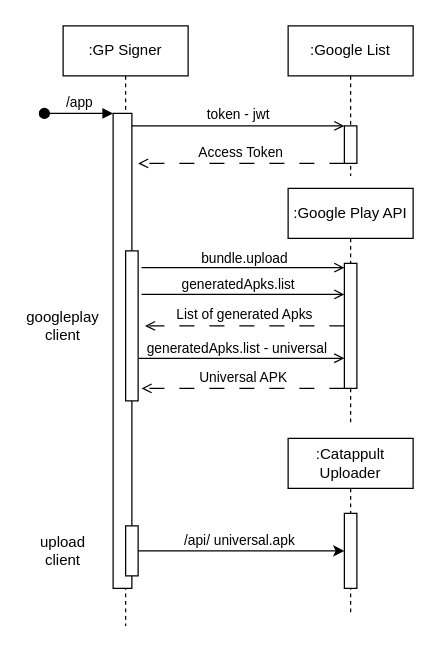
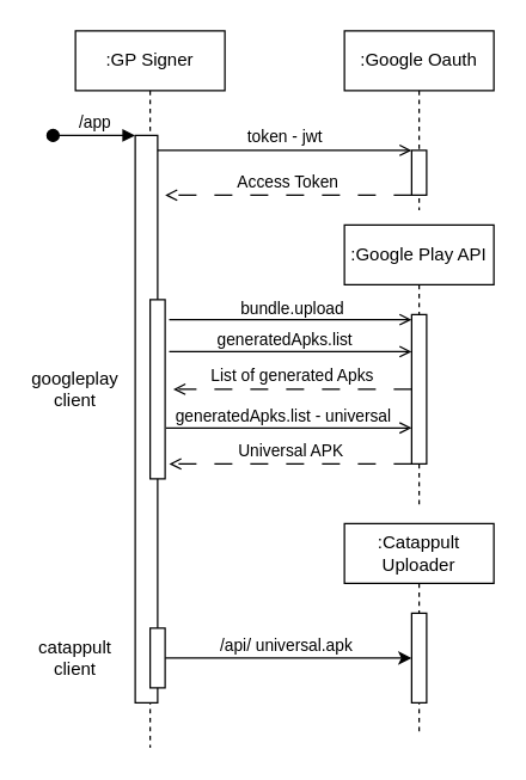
  <mxCell id="0" />
  <mxCell id="1" parent="0" />
  <mxCell id="2" value=":GP Signer" style="shape=umlLifeline;perimeter=lifelinePerimeter;whiteSpace=wrap;html=1;container=0;dropTarget=0;collapsible=0;recursiveResize=0;outlineConnect=0;portConstraint=eastwest;newEdgeStyle={&quot;edgeStyle&quot;:&quot;elbowEdgeStyle&quot;,&quot;elbow&quot;:&quot;vertical&quot;,&quot;curved&quot;:0,&quot;rounded&quot;:0};" parent="1" vertex="1"><mxGeometry x="50" y="20" width="100" height="480" as="geometry" /></mxCell>
  <mxCell id="3" value="" style="html=1;points=[];perimeter=orthogonalPerimeter;outlineConnect=0;targetShapes=umlLifeline;portConstraint=eastwest;newEdgeStyle={&quot;edgeStyle&quot;:&quot;elbowEdgeStyle&quot;,&quot;elbow&quot;:&quot;vertical&quot;,&quot;curved&quot;:0,&quot;rounded&quot;:0};" parent="2" vertex="1"><mxGeometry x="40" y="70" width="15" height="380" as="geometry" /></mxCell>
  <mxCell id="4" value="/app" style="html=1;verticalAlign=bottom;startArrow=oval;endArrow=block;startSize=8;edgeStyle=elbowEdgeStyle;elbow=vertical;curved=0;rounded=0;" parent="2" target="3" edge="1"><mxGeometry relative="1" as="geometry"><mxPoint x="-15" y="70" as="sourcePoint" /></mxGeometry></mxCell>
- <mxCell id="5" value=":Google List" style="shape=umlLifeline;perimeter=lifelinePerimeter;whiteSpace=wrap;html=1;container=0;dropTarget=0;collapsible=0;recursiveResize=0;outlineConnect=0;portConstraint=eastwest;newEdgeStyle={&quot;edgeStyle&quot;:&quot;elbowEdgeStyle&quot;,&quot;elbow&quot;:&quot;vertical&quot;,&quot;curved&quot;:0,&quot;rounded&quot;:0};" parent="1" vertex="1"><mxGeometry x="230" y="20" width="100" height="120" as="geometry" /></mxCell>
+ <mxCell id="5" value=":Google Oauth" style="shape=umlLifeline;perimeter=lifelinePerimeter;whiteSpace=wrap;html=1;container=0;dropTarget=0;collapsible=0;recursiveResize=0;outlineConnect=0;portConstraint=eastwest;newEdgeStyle={&quot;edgeStyle&quot;:&quot;elbowEdgeStyle&quot;,&quot;elbow&quot;:&quot;vertical&quot;,&quot;curved&quot;:0,&quot;rounded&quot;:0};" parent="1" vertex="1"><mxGeometry x="230" y="20" width="100" height="120" as="geometry" /></mxCell>
  <mxCell id="6" value="" style="html=1;points=[];perimeter=orthogonalPerimeter;outlineConnect=0;targetShapes=umlLifeline;portConstraint=eastwest;newEdgeStyle={&quot;edgeStyle&quot;:&quot;elbowEdgeStyle&quot;,&quot;elbow&quot;:&quot;vertical&quot;,&quot;curved&quot;:0,&quot;rounded&quot;:0};" parent="5" vertex="1"><mxGeometry x="45" y="80" width="10" height="30" as="geometry" /></mxCell>
  <mxCell id="7" value="token - jwt" style="html=1;verticalAlign=bottom;endArrow=open;edgeStyle=elbowEdgeStyle;elbow=vertical;curved=0;rounded=0;endFill=0;" parent="1" source="3" target="6" edge="1"><mxGeometry relative="1" as="geometry"><mxPoint x="205" y="110" as="sourcePoint" /><Array as="points"><mxPoint x="190" y="100" /></Array></mxGeometry></mxCell>
  <mxCell id="8" value="Access Token" style="html=1;verticalAlign=bottom;endArrow=open;edgeStyle=elbowEdgeStyle;elbow=vertical;curved=0;rounded=0;dashed=1;dashPattern=12 12;endFill=0;" parent="1" source="6" edge="1"><mxGeometry relative="1" as="geometry"><mxPoint x="185" y="140" as="sourcePoint" /><Array as="points"><mxPoint x="210" y="130" /><mxPoint x="200" y="140" /></Array><mxPoint x="110" y="130" as="targetPoint" /></mxGeometry></mxCell>
  <mxCell id="9" value=":Google Play API" style="shape=umlLifeline;perimeter=lifelinePerimeter;whiteSpace=wrap;html=1;container=0;dropTarget=0;collapsible=0;recursiveResize=0;outlineConnect=0;portConstraint=eastwest;newEdgeStyle={&quot;edgeStyle&quot;:&quot;elbowEdgeStyle&quot;,&quot;elbow&quot;:&quot;vertical&quot;,&quot;curved&quot;:0,&quot;rounded&quot;:0};" vertex="1" parent="1"><mxGeometry x="230" y="150" width="100" height="190" as="geometry" /></mxCell>
  <mxCell id="10" value="" style="html=1;points=[];perimeter=orthogonalPerimeter;outlineConnect=0;targetShapes=umlLifeline;portConstraint=eastwest;newEdgeStyle={&quot;edgeStyle&quot;:&quot;elbowEdgeStyle&quot;,&quot;elbow&quot;:&quot;vertical&quot;,&quot;curved&quot;:0,&quot;rounded&quot;:0};" vertex="1" parent="9"><mxGeometry x="45" y="60" width="10" height="100" as="geometry" /></mxCell>
  <mxCell id="11" value="" style="endArrow=open;html=1;rounded=0;endFill=0;exitX=1.272;exitY=0.112;exitDx=0;exitDy=0;exitPerimeter=0;" edge="1" parent="1" source="24" target="10"><mxGeometry width="50" height="50" relative="1" as="geometry"><mxPoint x="110" y="210" as="sourcePoint" /><mxPoint x="340" y="250" as="targetPoint" /></mxGeometry></mxCell>
  <mxCell id="12" value="bundle.upload" style="edgeLabel;html=1;align=center;verticalAlign=bottom;resizable=0;points=[];" vertex="1" connectable="0" parent="11"><mxGeometry x="0.21" y="-1" relative="1" as="geometry"><mxPoint x="-16" as="offset" /></mxGeometry></mxCell>
  <mxCell id="13" value="" style="endArrow=open;html=1;rounded=0;endFill=0;exitX=1.272;exitY=0.29;exitDx=0;exitDy=0;exitPerimeter=0;" edge="1" parent="1" source="24" target="10"><mxGeometry width="50" height="50" relative="1" as="geometry"><mxPoint x="105" y="240" as="sourcePoint" /><mxPoint x="260" y="240" as="targetPoint" /></mxGeometry></mxCell>
  <mxCell id="14" value="generatedApks.list" style="edgeLabel;html=1;align=center;verticalAlign=bottom;resizable=0;points=[];" vertex="1" connectable="0" parent="13"><mxGeometry x="0.21" y="-1" relative="1" as="geometry"><mxPoint x="-21" y="-1" as="offset" /></mxGeometry></mxCell>
  <mxCell id="15" value="List of generated Apks" style="html=1;verticalAlign=bottom;endArrow=open;edgeStyle=elbowEdgeStyle;elbow=vertical;curved=0;rounded=0;dashed=1;dashPattern=12 12;endFill=0;entryX=1.548;entryY=0.503;entryDx=0;entryDy=0;entryPerimeter=0;" edge="1" parent="1" source="10" target="24"><mxGeometry relative="1" as="geometry"><mxPoint x="275" y="260" as="sourcePoint" /><mxPoint x="110" y="260" as="targetPoint" /></mxGeometry></mxCell>
  <mxCell id="16" value=":Catappult Uploader" style="shape=umlLifeline;perimeter=lifelinePerimeter;whiteSpace=wrap;html=1;container=0;dropTarget=0;collapsible=0;recursiveResize=0;outlineConnect=0;portConstraint=eastwest;newEdgeStyle={&quot;edgeStyle&quot;:&quot;elbowEdgeStyle&quot;,&quot;elbow&quot;:&quot;vertical&quot;,&quot;curved&quot;:0,&quot;rounded&quot;:0};" vertex="1" parent="1"><mxGeometry x="230" y="350" width="100" height="140" as="geometry" /></mxCell>
  <mxCell id="17" value="" style="html=1;points=[];perimeter=orthogonalPerimeter;outlineConnect=0;targetShapes=umlLifeline;portConstraint=eastwest;newEdgeStyle={&quot;edgeStyle&quot;:&quot;elbowEdgeStyle&quot;,&quot;elbow&quot;:&quot;vertical&quot;,&quot;curved&quot;:0,&quot;rounded&quot;:0};" vertex="1" parent="16"><mxGeometry x="45" y="60" width="10" height="60" as="geometry" /></mxCell>
  <mxCell id="18" value="" style="endArrow=open;html=1;rounded=0;endFill=0;exitX=1.066;exitY=0.716;exitDx=0;exitDy=0;exitPerimeter=0;" edge="1" parent="1" source="24" target="10"><mxGeometry width="50" height="50" relative="1" as="geometry"><mxPoint x="120" y="280" as="sourcePoint" /><mxPoint x="275" y="280" as="targetPoint" /></mxGeometry></mxCell>
  <mxCell id="19" value="generatedApks.list - universal " style="edgeLabel;html=1;align=center;verticalAlign=bottom;resizable=0;points=[];" vertex="1" connectable="0" parent="18"><mxGeometry x="0.21" y="-1" relative="1" as="geometry"><mxPoint x="-21" y="-1" as="offset" /></mxGeometry></mxCell>
  <mxCell id="20" value="Universal APK" style="html=1;verticalAlign=bottom;endArrow=open;edgeStyle=elbowEdgeStyle;elbow=vertical;curved=0;rounded=0;dashed=1;dashPattern=12 12;endFill=0;entryX=1.272;entryY=0.922;entryDx=0;entryDy=0;entryPerimeter=0;" edge="1" parent="1" source="10" target="24"><mxGeometry relative="1" as="geometry"><mxPoint x="270" y="310" as="sourcePoint" /><Array as="points"><mxPoint x="205" y="310" /><mxPoint x="195" y="320" /></Array><mxPoint x="120" y="310" as="targetPoint" /></mxGeometry></mxCell>
  <mxCell id="21" value="" style="endArrow=classic;html=1;rounded=0;exitX=1;exitY=0.5;exitDx=0;exitDy=0;" edge="1" parent="1" source="27" target="17"><mxGeometry width="50" height="50" relative="1" as="geometry"><mxPoint x="140" y="440" as="sourcePoint" /><mxPoint x="340" y="290" as="targetPoint" /><Array as="points"><mxPoint x="190" y="440" /></Array></mxGeometry></mxCell>
  <mxCell id="22" value="/api/ universal.apk" style="edgeLabel;html=1;align=center;verticalAlign=bottom;resizable=0;points=[];" vertex="1" connectable="0" parent="21"><mxGeometry x="0.187" y="-2" relative="1" as="geometry"><mxPoint x="-18" y="-2" as="offset" /></mxGeometry></mxCell>
  <mxCell id="23" value="" style="endArrow=open;html=1;rounded=0;endFill=0;" edge="1" parent="1" target="24"><mxGeometry width="50" height="50" relative="1" as="geometry"><mxPoint x="105" y="240" as="sourcePoint" /><mxPoint x="275" y="240" as="targetPoint" /></mxGeometry></mxCell>
  <mxCell id="24" value="" style="rounded=0;whiteSpace=wrap;html=1;" vertex="1" parent="1"><mxGeometry x="100" y="200" width="10" height="120" as="geometry" /></mxCell>
  <mxCell id="25" value="googleplay client" style="text;html=1;strokeColor=none;fillColor=none;align=center;verticalAlign=middle;whiteSpace=wrap;rounded=0;" vertex="1" parent="1"><mxGeometry x="20" y="245" width="60" height="30" as="geometry" /></mxCell>
  <mxCell id="26" value="" style="endArrow=classic;html=1;rounded=0;" edge="1" parent="1" source="3" target="27"><mxGeometry width="50" height="50" relative="1" as="geometry"><mxPoint x="105" y="440" as="sourcePoint" /><mxPoint x="275" y="440" as="targetPoint" /><Array as="points" /></mxGeometry></mxCell>
  <mxCell id="27" value="" style="rounded=0;whiteSpace=wrap;html=1;" vertex="1" parent="1"><mxGeometry x="100" y="420" width="10" height="40" as="geometry" /></mxCell>
- <mxCell id="28" value="upload client" style="text;html=1;strokeColor=none;fillColor=none;align=center;verticalAlign=middle;whiteSpace=wrap;rounded=0;" vertex="1" parent="1"><mxGeometry x="20" y="425" width="60" height="30" as="geometry" /></mxCell>
+ <mxCell id="28" value="catappult client" style="text;html=1;strokeColor=none;fillColor=none;align=center;verticalAlign=middle;whiteSpace=wrap;rounded=0;" vertex="1" parent="1"><mxGeometry x="20" y="425" width="60" height="30" as="geometry" /></mxCell>
